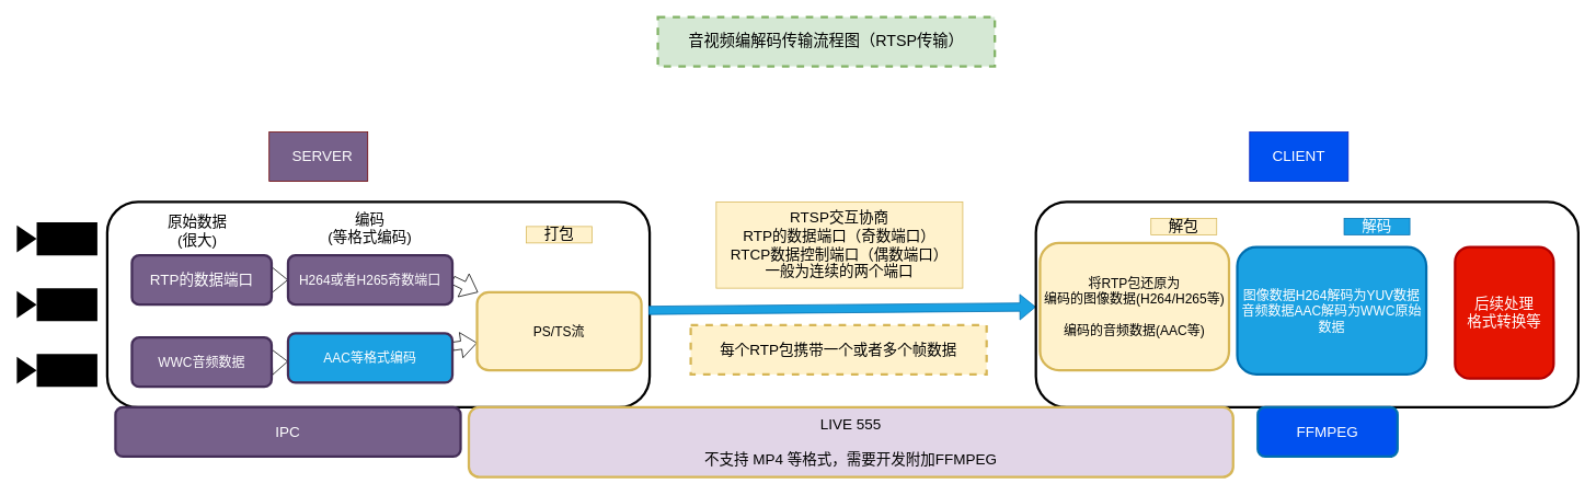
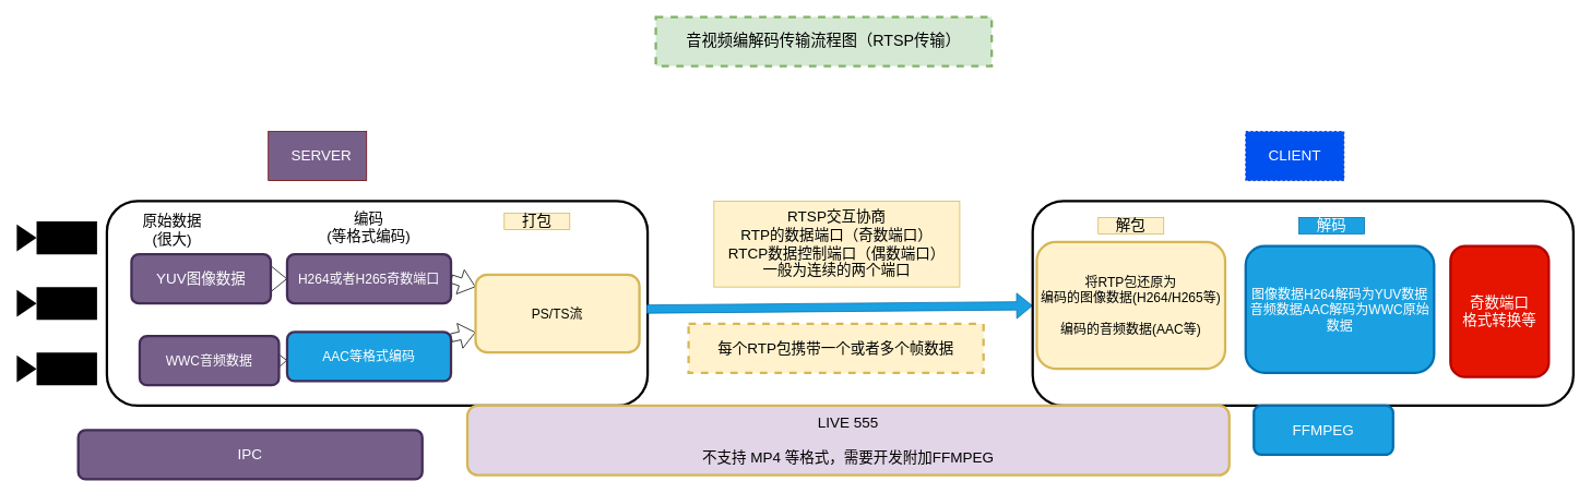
  <mxCell id="0" />
  <mxCell id="1" parent="0" />
  <mxCell id="2" value="&lt;div&gt;&amp;nbsp; SERVER&lt;/div&gt;" style="rounded=0;whiteSpace=wrap;html=1;fontSize=18;fillColor=#76608a;strokeColor=#6F0000;fontColor=#ffffff;" vertex="1" parent="1"><mxGeometry x="327" y="160" width="120" height="60" as="geometry" /></mxCell>
- <mxCell id="3" value="CLIENT" style="rounded=0;whiteSpace=wrap;html=1;fontSize=18;fillColor=#0050ef;strokeColor=#001DBC;fontColor=#ffffff;" vertex="1" parent="1"><mxGeometry x="1520" y="160" width="120" height="60" as="geometry" /></mxCell>
+ <mxCell id="3" value="CLIENT" style="rounded=0;whiteSpace=wrap;html=1;fontSize=18;fillColor=#0050ef;strokeColor=#001DBC;fontColor=#ffffff;dashed=1;" vertex="1" parent="1"><mxGeometry x="1520" y="160" width="120" height="60" as="geometry" /></mxCell>
  <mxCell id="4" value="&lt;div&gt;音视频编解码传输流程图（RTSP传输）&lt;/div&gt;" style="rounded=0;whiteSpace=wrap;html=1;fillColor=#d5e8d4;strokeColor=#82b366;strokeWidth=3;fontSize=19;dashed=1;" vertex="1" parent="1"><mxGeometry x="800" y="20" width="410" height="60" as="geometry" /></mxCell>
  <mxCell id="5" value="" style="rounded=1;whiteSpace=wrap;html=1;fontSize=18;strokeWidth=3;" vertex="1" parent="1"><mxGeometry x="130" y="245" width="660" height="250" as="geometry" /></mxCell>
  <mxCell id="6" style="edgeStyle=none;shape=flexArrow;rounded=0;orthogonalLoop=1;jettySize=auto;html=1;exitX=1;exitY=0.5;exitDx=0;exitDy=0;entryX=0;entryY=0.5;entryDx=0;entryDy=0;fontSize=16;" edge="1" parent="1" source="7" target="14"><mxGeometry relative="1" as="geometry" /></mxCell>
- <mxCell id="7" value="RTP的数据端口" style="rounded=1;whiteSpace=wrap;html=1;fontSize=18;strokeWidth=3;fillColor=#76608a;strokeColor=#432D57;fontColor=#ffffff;" vertex="1" parent="1"><mxGeometry x="160" y="310" width="170" height="60" as="geometry" /></mxCell>
+ <mxCell id="7" value="YUV图像数据" style="rounded=1;whiteSpace=wrap;html=1;fontSize=18;strokeWidth=3;fillColor=#76608a;strokeColor=#432D57;fontColor=#ffffff;" vertex="1" parent="1"><mxGeometry x="160" y="310" width="170" height="60" as="geometry" /></mxCell>
  <mxCell id="8" style="edgeStyle=none;shape=flexArrow;rounded=0;orthogonalLoop=1;jettySize=auto;html=1;exitX=1;exitY=0.5;exitDx=0;exitDy=0;fontSize=16;" edge="1" parent="1" source="9" target="16"><mxGeometry relative="1" as="geometry" /></mxCell>
- <mxCell id="9" value="WWC音频数据" style="rounded=1;whiteSpace=wrap;html=1;fontSize=16;strokeWidth=3;fillColor=#76608a;strokeColor=#432D57;fontColor=#ffffff;" vertex="1" parent="1"><mxGeometry x="160" y="410" width="170" height="60" as="geometry" /></mxCell>
+ <mxCell id="9" value="WWC音频数据" style="rounded=1;whiteSpace=wrap;html=1;fontSize=16;strokeWidth=3;fillColor=#76608a;strokeColor=#432D57;fontColor=#ffffff;" vertex="1" parent="1"><mxGeometry x="170" y="410" width="170" height="60" as="geometry" /></mxCell>
  <mxCell id="10" value="" style="shape=mxgraph.signs.tech.video_camera;html=1;pointerEvents=1;fillColor=#000000;strokeColor=none;verticalLabelPosition=bottom;verticalAlign=top;align=center;fontSize=16;rotation=-180;" vertex="1" parent="1"><mxGeometry x="20" y="430" width="98" height="40" as="geometry" /></mxCell>
  <mxCell id="11" value="" style="shape=mxgraph.signs.tech.video_camera;html=1;pointerEvents=1;fillColor=#000000;strokeColor=none;verticalLabelPosition=bottom;verticalAlign=top;align=center;fontSize=16;rotation=-180;" vertex="1" parent="1"><mxGeometry x="20" y="350" width="98" height="40" as="geometry" /></mxCell>
  <mxCell id="12" value="" style="shape=mxgraph.signs.tech.video_camera;html=1;pointerEvents=1;fillColor=#000000;strokeColor=none;verticalLabelPosition=bottom;verticalAlign=top;align=center;fontSize=16;rotation=-180;" vertex="1" parent="1"><mxGeometry x="20" y="270" width="98" height="40" as="geometry" /></mxCell>
  <mxCell id="13" style="edgeStyle=none;shape=flexArrow;rounded=0;orthogonalLoop=1;jettySize=auto;html=1;exitX=1;exitY=0.5;exitDx=0;exitDy=0;fontSize=18;" edge="1" parent="1" source="14" target="17"><mxGeometry relative="1" as="geometry" /></mxCell>
  <mxCell id="14" value="H264或者H265奇数端口" style="rounded=1;whiteSpace=wrap;html=1;fontSize=16;strokeWidth=3;fillColor=#76608a;strokeColor=#432D57;fontColor=#ffffff;" vertex="1" parent="1"><mxGeometry x="350" y="310" width="200" height="60" as="geometry" /></mxCell>
  <mxCell id="15" value="" style="edgeStyle=none;shape=flexArrow;rounded=0;orthogonalLoop=1;jettySize=auto;html=1;fontSize=18;" edge="1" parent="1" source="16" target="17"><mxGeometry relative="1" as="geometry" /></mxCell>
  <mxCell id="16" value="AAC等格式编码" style="rounded=1;whiteSpace=wrap;html=1;fontSize=16;strokeWidth=3;fillColor=#1ba1e2;strokeColor=#432D57;fontColor=#ffffff;" vertex="1" parent="1"><mxGeometry x="350" y="405" width="200" height="60" as="geometry" /></mxCell>
- <mxCell id="17" value="&lt;div&gt;&lt;br&gt;&lt;/div&gt;&lt;div&gt;PS/TS流&lt;/div&gt;&lt;div&gt;&lt;br&gt;&lt;/div&gt;" style="rounded=1;whiteSpace=wrap;html=1;fontSize=16;strokeWidth=3;fillColor=#fff2cc;strokeColor=#d6b656;" vertex="1" parent="1"><mxGeometry x="580" y="355" width="200" height="95" as="geometry" /></mxCell>
- <mxCell id="18" value="&lt;div&gt;原始数据&lt;/div&gt;&lt;div&gt;(很大)&lt;br&gt;&lt;/div&gt;" style="text;html=1;strokeColor=none;fillColor=none;align=center;verticalAlign=middle;whiteSpace=wrap;rounded=0;fontSize=18;" vertex="1" parent="1"><mxGeometry x="200" y="267.5" width="80" height="27.5" as="geometry" /></mxCell>
+ <mxCell id="17" value="&lt;div&gt;&lt;br&gt;&lt;/div&gt;&lt;div&gt;PS/TS流&lt;/div&gt;&lt;div&gt;&lt;br&gt;&lt;/div&gt;" style="rounded=1;whiteSpace=wrap;html=1;fontSize=16;strokeWidth=3;fillColor=#fff2cc;strokeColor=#d6b656;" vertex="1" parent="1"><mxGeometry x="580" y="335" width="200" height="95" as="geometry" /></mxCell>
+ <mxCell id="18" value="&lt;div&gt;原始数据&lt;/div&gt;&lt;div&gt;(很大)&lt;br&gt;&lt;/div&gt;" style="text;html=1;strokeColor=none;fillColor=none;align=center;verticalAlign=middle;whiteSpace=wrap;rounded=0;fontSize=18;" vertex="1" parent="1"><mxGeometry x="170" y="267.5" width="80" height="27.5" as="geometry" /></mxCell>
  <mxCell id="19" value="&lt;div&gt;编码&lt;/div&gt;&lt;div&gt;(等格式编码)&lt;/div&gt;" style="text;html=1;strokeColor=none;fillColor=none;align=center;verticalAlign=middle;whiteSpace=wrap;rounded=0;fontSize=18;" vertex="1" parent="1"><mxGeometry x="330" y="255" width="240" height="45" as="geometry" /></mxCell>
- <mxCell id="20" value="打包" style="text;html=1;strokeColor=#d6b656;fillColor=#fff2cc;align=center;verticalAlign=middle;whiteSpace=wrap;rounded=0;fontSize=18;" vertex="1" parent="1"><mxGeometry x="640" y="275" width="80" height="20" as="geometry" /></mxCell>
+ <mxCell id="20" value="打包" style="text;html=1;strokeColor=#d6b656;fillColor=#fff2cc;align=center;verticalAlign=middle;whiteSpace=wrap;rounded=0;fontSize=18;" vertex="1" parent="1"><mxGeometry x="615" y="260" width="80" height="20" as="geometry" /></mxCell>
  <mxCell id="21" value="" style="shape=flexArrow;endArrow=classic;html=1;fontSize=18;exitX=0.998;exitY=0.528;exitDx=0;exitDy=0;exitPerimeter=0;fillColor=#1ba1e2;strokeColor=#006EAF;" edge="1" parent="1" source="5" target="22"><mxGeometry width="50" height="50" relative="1" as="geometry"><mxPoint x="1070" y="500" as="sourcePoint" /><mxPoint x="1120" y="450" as="targetPoint" /></mxGeometry></mxCell>
  <mxCell id="22" value="" style="rounded=1;whiteSpace=wrap;html=1;fontSize=18;strokeWidth=3;" vertex="1" parent="1"><mxGeometry x="1260" y="245" width="660" height="250" as="geometry" /></mxCell>
  <mxCell id="23" value="&lt;div&gt;RTSP交互协商&lt;/div&gt;&lt;div&gt;RTP的数据端口（奇数端口）&lt;/div&gt;&lt;div&gt;RTCP数据控制端口（偶数端口）&lt;/div&gt;&lt;div&gt;一般为连续的两个端口&lt;br&gt;&lt;/div&gt;" style="text;html=1;strokeColor=#d6b656;fillColor=#fff2cc;align=center;verticalAlign=middle;whiteSpace=wrap;rounded=0;fontSize=18;" vertex="1" parent="1"><mxGeometry x="871" y="245" width="300" height="105" as="geometry" /></mxCell>
  <mxCell id="24" value="&lt;div&gt;LIVE 555&lt;/div&gt;&lt;div&gt;&lt;br&gt;&lt;/div&gt;&lt;div&gt;不支持 MP4 等格式，需要开发附加FFMPEG&lt;/div&gt;" style="rounded=1;whiteSpace=wrap;html=1;fontSize=18;strokeWidth=3;fillColor=#e1d5e7;strokeColor=#d6b656;" vertex="1" parent="1"><mxGeometry x="570" y="495" width="930" height="85" as="geometry" /></mxCell>
  <mxCell id="25" value="&lt;div&gt;将RTP包还原为&lt;/div&gt;&lt;div&gt;编码的图像数据(H264/H265等)&lt;/div&gt;&lt;div&gt;&lt;br&gt;&lt;/div&gt;&lt;div&gt;编码的音频数据(AAC等)&lt;br&gt;&lt;/div&gt;" style="rounded=1;whiteSpace=wrap;html=1;fontSize=16;strokeWidth=3;fillColor=#fff2cc;strokeColor=#d6b656;" vertex="1" parent="1"><mxGeometry x="1265" y="295" width="230" height="155" as="geometry" /></mxCell>
- <mxCell id="26" value="解包" style="text;html=1;strokeColor=#d6b656;fillColor=#fff2cc;align=center;verticalAlign=middle;whiteSpace=wrap;rounded=0;fontSize=18;" vertex="1" parent="1"><mxGeometry x="1400" y="265" width="80" height="20" as="geometry" /></mxCell>
+ <mxCell id="26" value="解包" style="text;html=1;strokeColor=#d6b656;fillColor=#fff2cc;align=center;verticalAlign=middle;whiteSpace=wrap;rounded=0;fontSize=18;" vertex="1" parent="1"><mxGeometry x="1340" y="265" width="80" height="20" as="geometry" /></mxCell>
  <mxCell id="27" value="每个RTP包携带一个或者多个帧数据" style="rounded=0;whiteSpace=wrap;html=1;fontSize=18;strokeWidth=3;fillColor=#fff2cc;strokeColor=#d6b656;dashed=1;" vertex="1" parent="1"><mxGeometry x="840" y="395" width="360" height="60" as="geometry" /></mxCell>
- <mxCell id="28" value="解码" style="text;html=1;align=center;verticalAlign=middle;whiteSpace=wrap;rounded=0;fontSize=18;fillColor=#1ba1e2;strokeColor=#006EAF;fontColor=#ffffff;" vertex="1" parent="1"><mxGeometry x="1635" y="265" width="80" height="20" as="geometry" /></mxCell>
- <mxCell id="29" value="FFMPEG" style="rounded=1;whiteSpace=wrap;html=1;fontSize=18;strokeWidth=3;fillColor=#0050ef;strokeColor=#006EAF;fontColor=#ffffff;" vertex="1" parent="1"><mxGeometry x="1530" y="495" width="170" height="60" as="geometry" /></mxCell>
- <mxCell id="30" value="&lt;div&gt;图像数据H264解码为YUV数据&lt;/div&gt;&lt;div&gt;音频数据AAC解码为WWC原始数据&lt;br&gt;&lt;/div&gt;" style="rounded=1;whiteSpace=wrap;html=1;fontSize=16;strokeWidth=3;fillColor=#1ba1e2;strokeColor=#006EAF;fontColor=#ffffff;" vertex="1" parent="1"><mxGeometry x="1505" y="300" width="230" height="155" as="geometry" /></mxCell>
- <mxCell id="31" value="IPC" style="rounded=1;whiteSpace=wrap;html=1;fontSize=18;strokeWidth=3;fillColor=#76608a;strokeColor=#432D57;fontColor=#ffffff;" vertex="1" parent="1"><mxGeometry x="140" y="495" width="420" height="60" as="geometry" /></mxCell>
+ <mxCell id="28" value="解码" style="text;html=1;align=center;verticalAlign=middle;whiteSpace=wrap;rounded=0;fontSize=18;fillColor=#1ba1e2;strokeColor=#006EAF;fontColor=#ffffff;" vertex="1" parent="1"><mxGeometry x="1585" y="265" width="80" height="20" as="geometry" /></mxCell>
+ <mxCell id="29" value="FFMPEG" style="rounded=1;whiteSpace=wrap;html=1;fontSize=18;strokeWidth=3;fillColor=#1ba1e2;strokeColor=#006EAF;fontColor=#ffffff;" vertex="1" parent="1"><mxGeometry x="1530" y="495" width="170" height="60" as="geometry" /></mxCell>
+ <mxCell id="30" value="&lt;div&gt;图像数据H264解码为YUV数据&lt;/div&gt;&lt;div&gt;音频数据AAC解码为WWC原始数据&lt;br&gt;&lt;/div&gt;" style="rounded=1;whiteSpace=wrap;html=1;fontSize=16;strokeWidth=3;fillColor=#1ba1e2;strokeColor=#006EAF;fontColor=#ffffff;" vertex="1" parent="1"><mxGeometry x="1520" y="300" width="230" height="155" as="geometry" /></mxCell>
+ <mxCell id="31" value="IPC" style="rounded=1;whiteSpace=wrap;html=1;fontSize=18;strokeWidth=3;fillColor=#76608a;strokeColor=#432D57;fontColor=#ffffff;" vertex="1" parent="1"><mxGeometry x="95" y="525" width="420" height="60" as="geometry" /></mxCell>
  <mxCell id="32" style="edgeStyle=none;shape=flexArrow;rounded=0;orthogonalLoop=1;jettySize=auto;html=1;exitX=1;exitY=0.5;exitDx=0;exitDy=0;fontSize=18;" edge="1" parent="1" source="31" target="31"><mxGeometry relative="1" as="geometry" /></mxCell>
- <mxCell id="33" value="&lt;div&gt;后续处理&lt;/div&gt;&lt;div&gt;格式转换等&lt;br&gt;&lt;/div&gt;" style="rounded=1;whiteSpace=wrap;html=1;fontSize=18;strokeWidth=3;fillColor=#e51400;strokeColor=#B20000;fontColor=#ffffff;" vertex="1" parent="1"><mxGeometry x="1770" y="300" width="120" height="160" as="geometry" /></mxCell>
+ <mxCell id="33" value="&lt;div&gt;奇数端口&lt;/div&gt;&lt;div&gt;格式转换等&lt;br&gt;&lt;/div&gt;" style="rounded=1;whiteSpace=wrap;html=1;fontSize=18;strokeWidth=3;fillColor=#e51400;strokeColor=#B20000;fontColor=#ffffff;" vertex="1" parent="1"><mxGeometry x="1770" y="300" width="120" height="160" as="geometry" /></mxCell>
